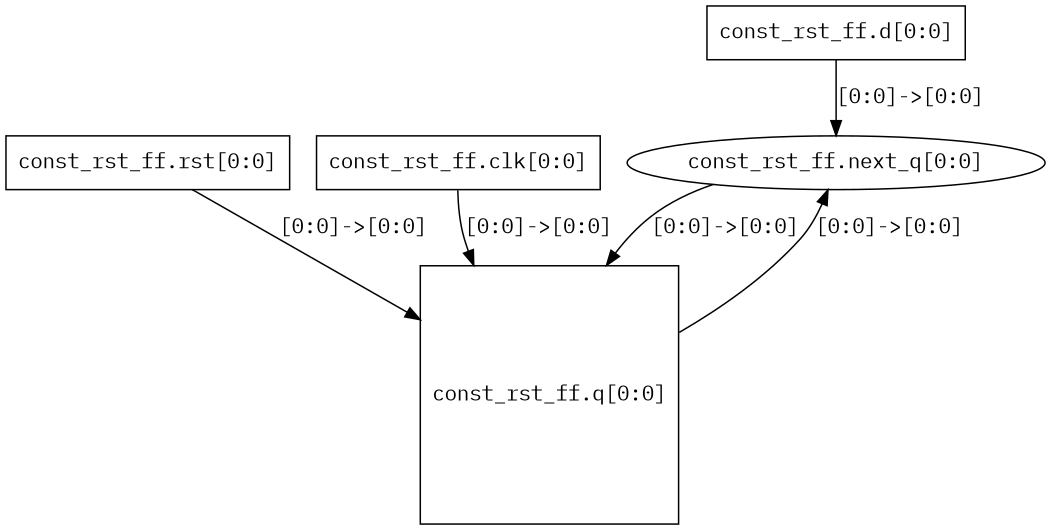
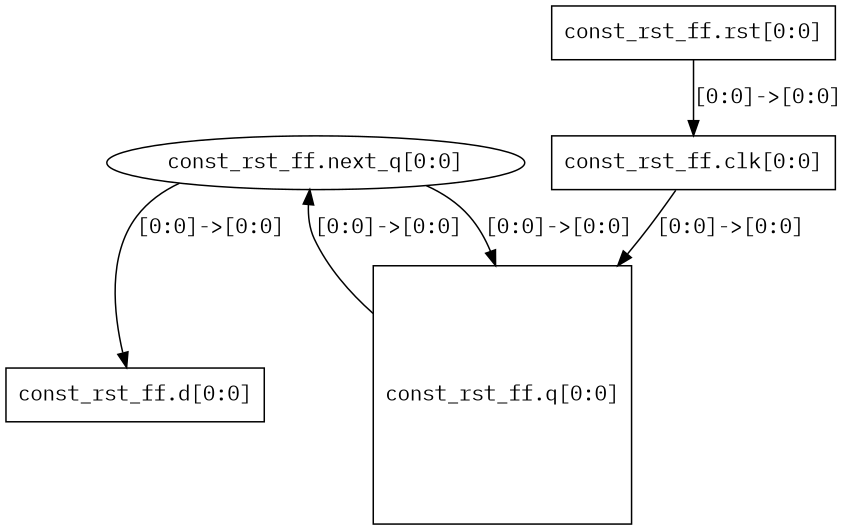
  digraph {
    fontname="IBM Plex Mono"
    node [fontname="IBM Plex Mono" shape=rectangle]
    edge [fontname="IBM Plex Mono"]
    n1 [label="const_rst_ff.next_q[0:0]" shape=ellipse]
    n2 [label="const_rst_ff.q[0:0]" shape=square]
    n3 [label="const_rst_ff.d[0:0]"]
    n4 [label="const_rst_ff.rst[0:0]"]
    n5 [label="const_rst_ff.clk[0:0]"]
    n1 -> n2 [label="[0:0]->[0:0]"]
    n2 -> n1 [label="[0:0]->[0:0]"]
-   n3 -> n1 [label="[0:0]->[0:0]"]
-   n4 -> n2 [label="[0:0]->[0:0]"]
+   n1 -> n3 [label="[0:0]->[0:0]"]
+   n4 -> n5 [label="[0:0]->[0:0]"]
    n5 -> n2 [label="[0:0]->[0:0]"]
  }
